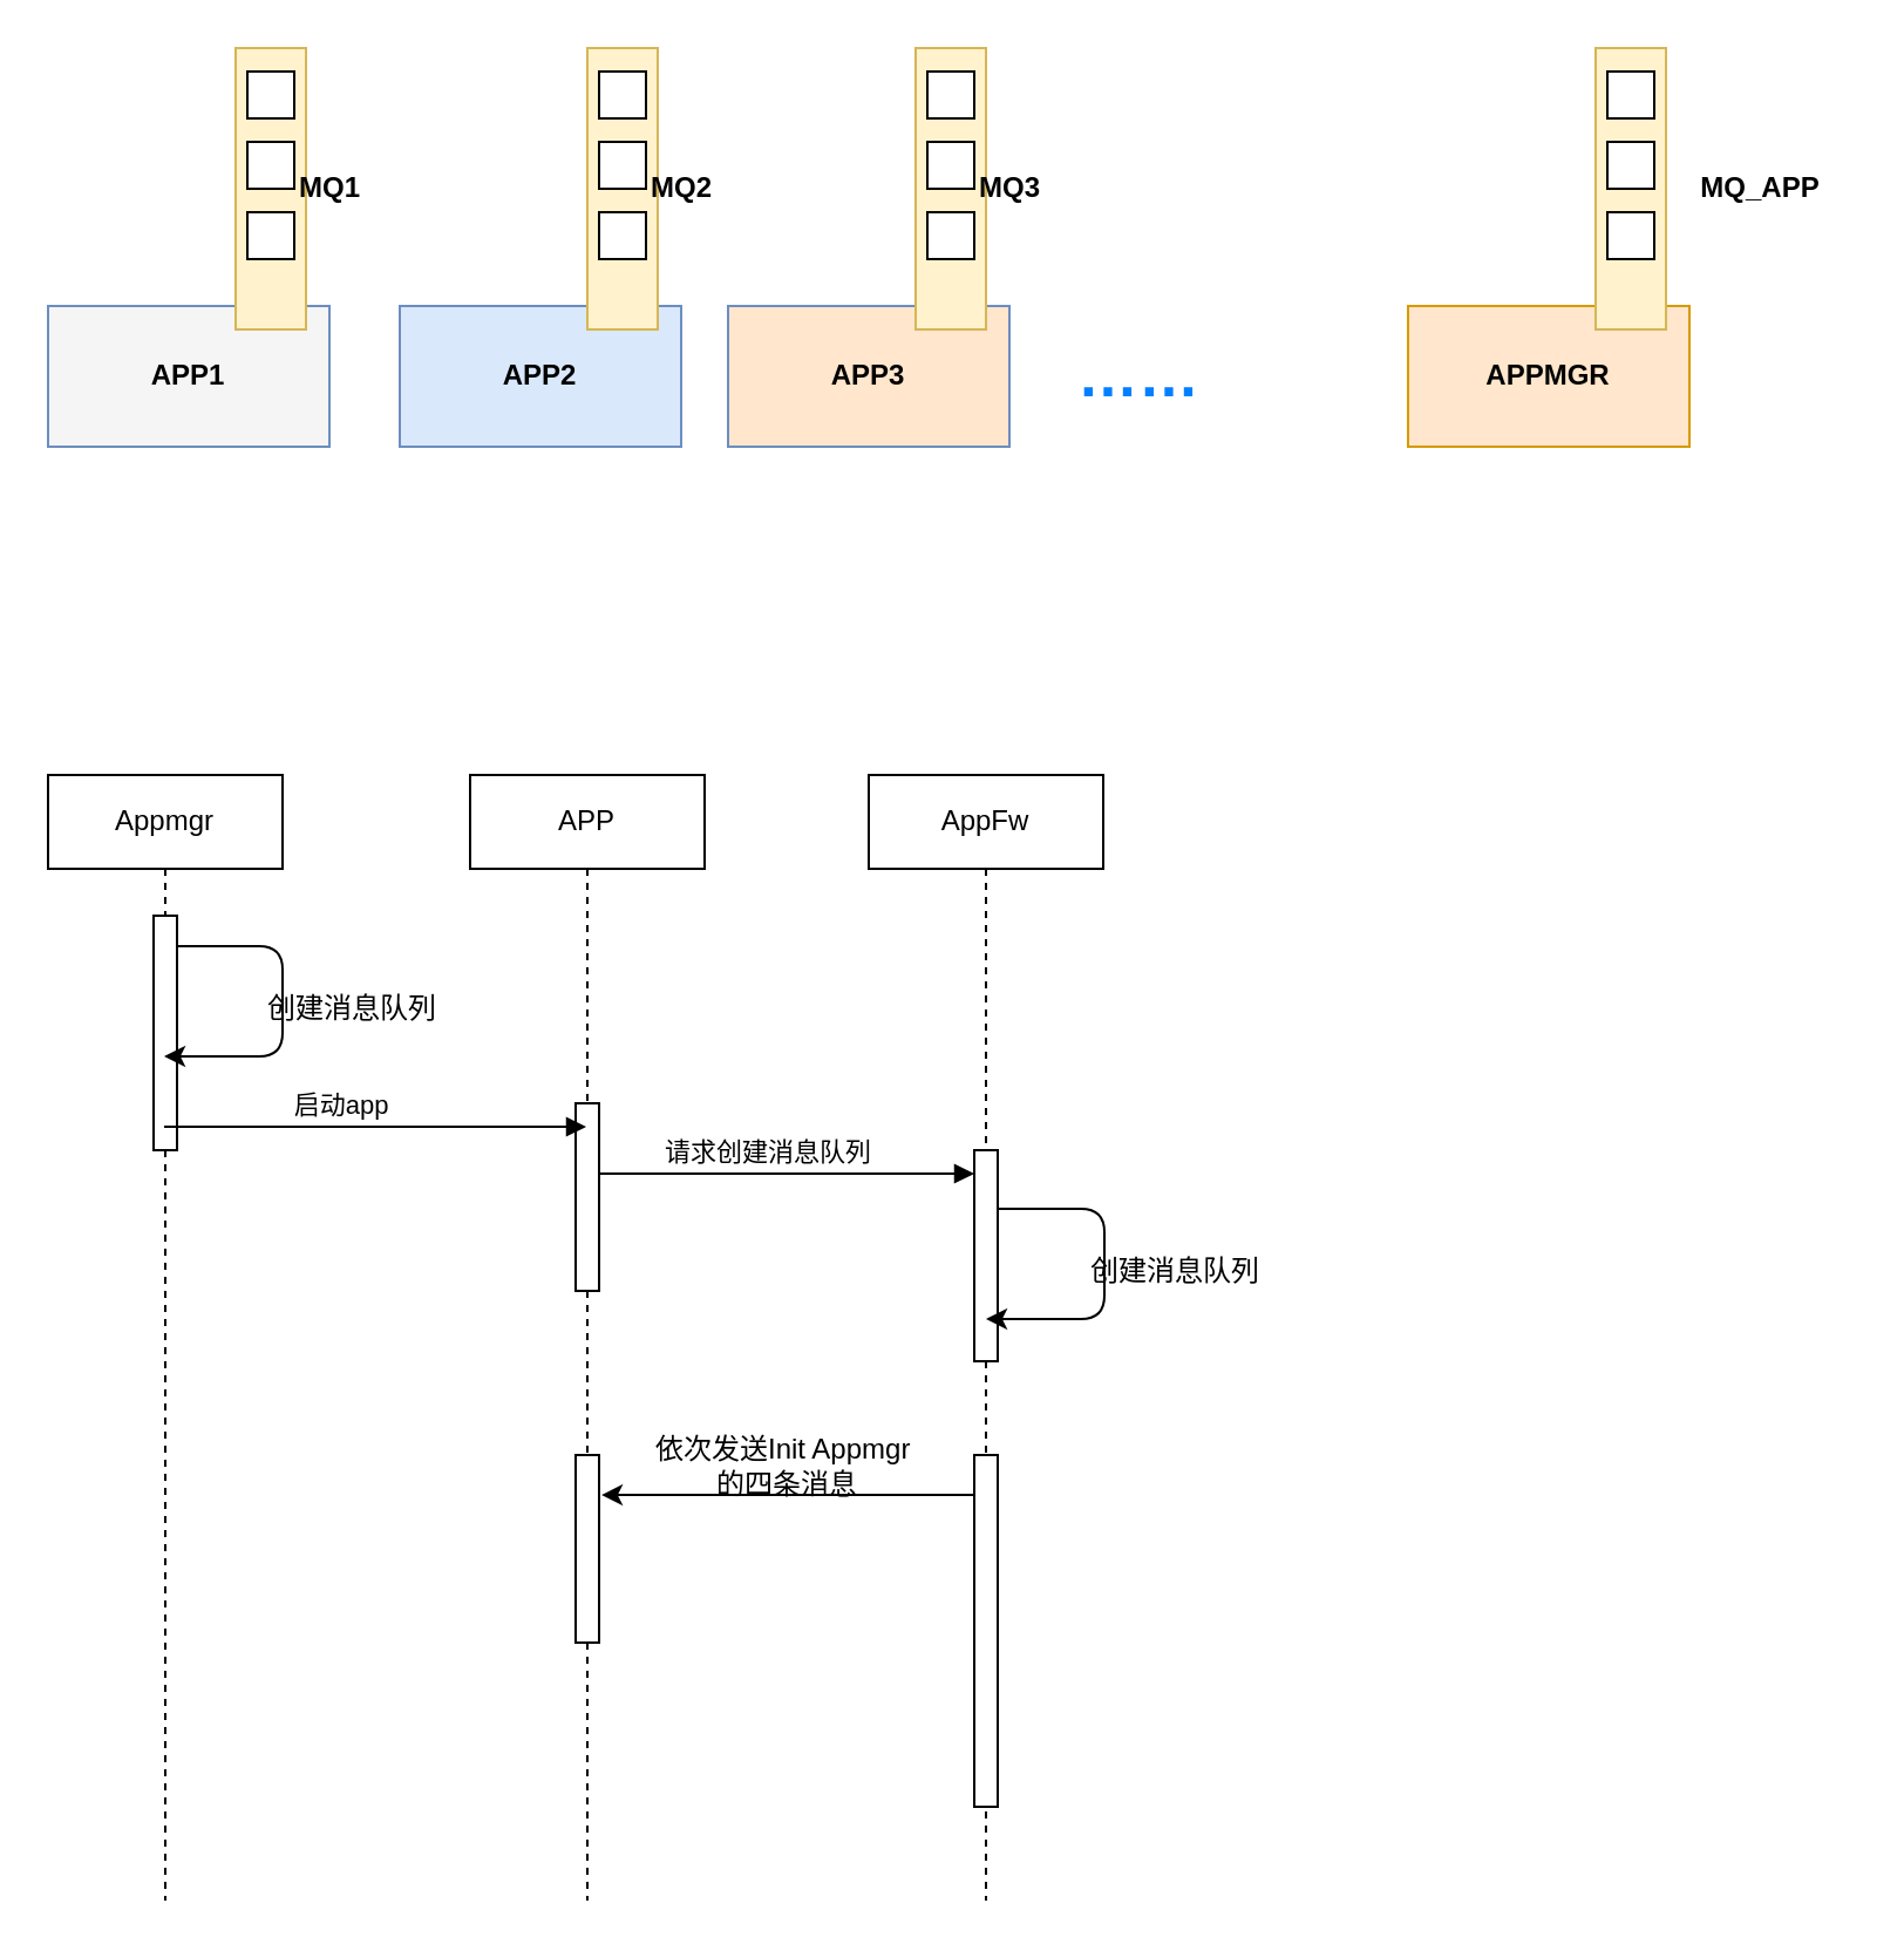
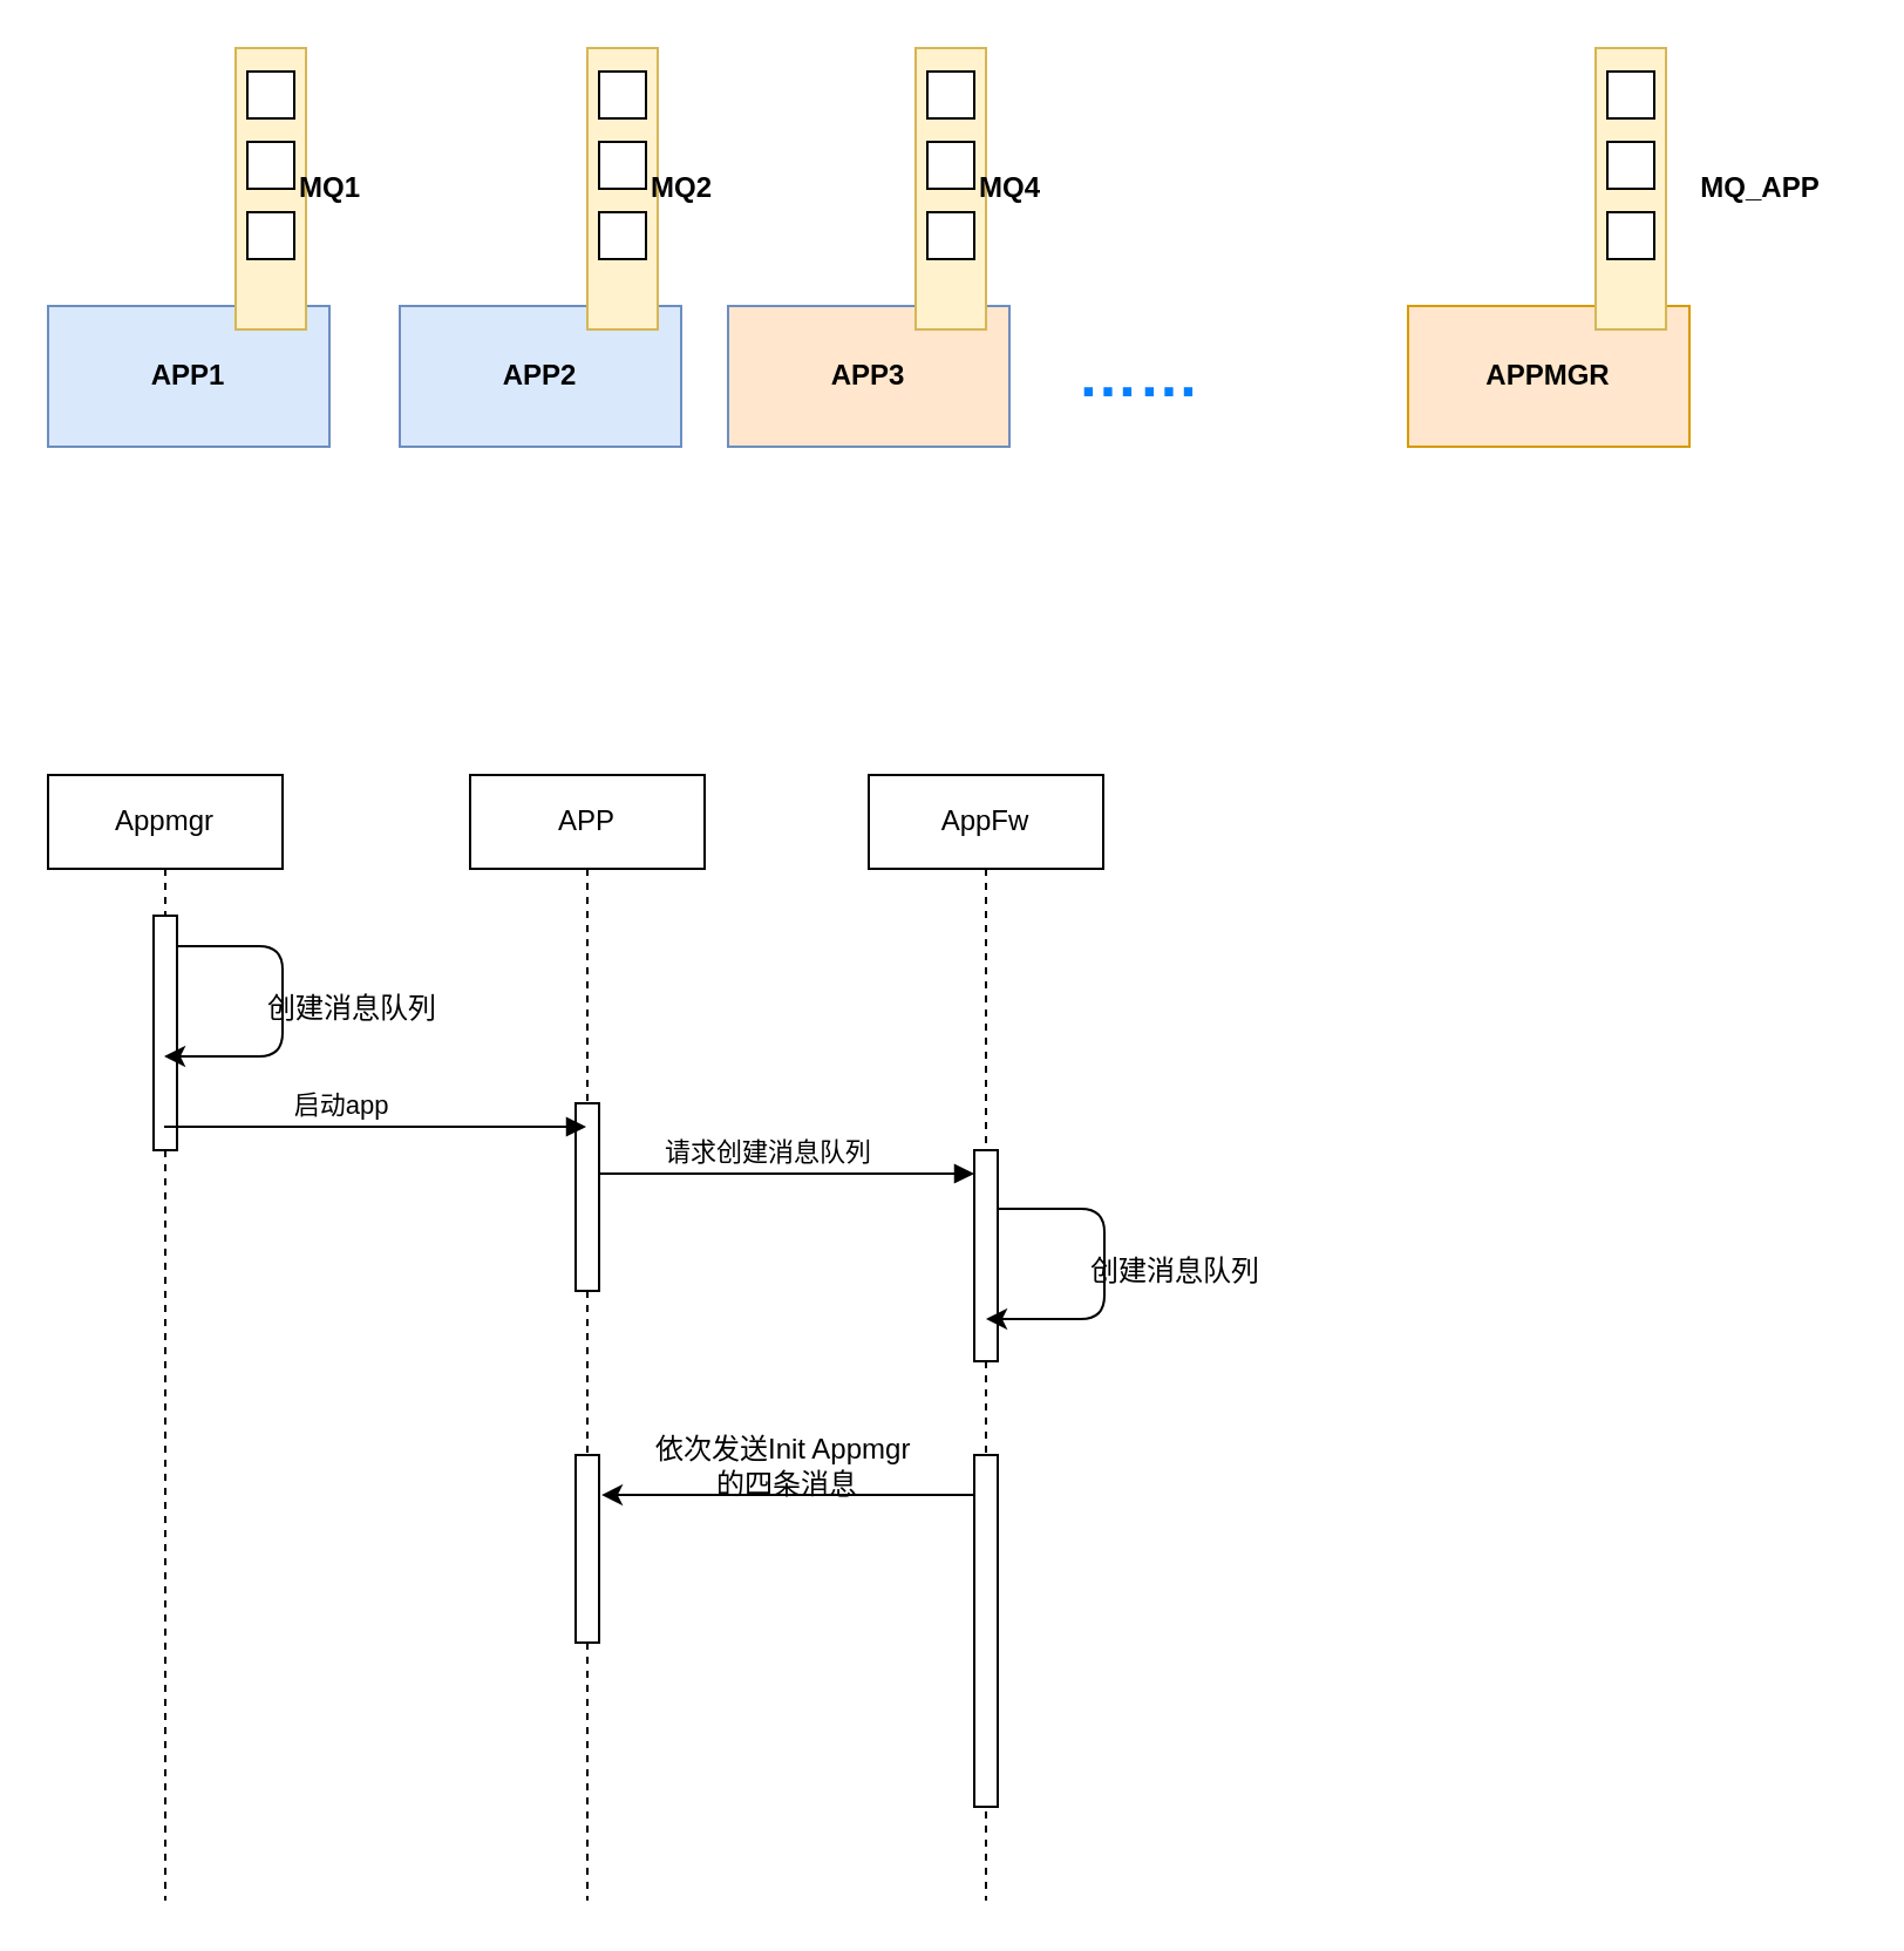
  <mxCell id="0" />
  <mxCell id="1" parent="0" />
- <mxCell id="2" value="&lt;b&gt;APP1&lt;/b&gt;" style="rounded=0;whiteSpace=wrap;html=1;fillColor=#f5f5f5;strokeColor=#6c8ebf;" vertex="1" parent="1"><mxGeometry x="20" y="130" width="120" height="60" as="geometry" /></mxCell>
+ <mxCell id="2" value="&lt;b&gt;APP1&lt;/b&gt;" style="rounded=0;whiteSpace=wrap;html=1;fillColor=#dae8fc;strokeColor=#6c8ebf;" vertex="1" parent="1"><mxGeometry x="20" y="130" width="120" height="60" as="geometry" /></mxCell>
  <mxCell id="3" value="" style="rounded=0;whiteSpace=wrap;html=1;fillColor=#fff2cc;strokeColor=#d6b656;" vertex="1" parent="1"><mxGeometry x="100" y="20" width="30" height="120" as="geometry" /></mxCell>
  <mxCell id="4" value="&lt;b&gt;MQ1&lt;/b&gt;" style="text;html=1;align=center;verticalAlign=middle;resizable=0;points=[];autosize=1;strokeColor=none;" vertex="1" parent="1"><mxGeometry x="120" y="70" width="40" height="20" as="geometry" /></mxCell>
  <mxCell id="5" value="" style="rounded=0;whiteSpace=wrap;html=1;" vertex="1" parent="1"><mxGeometry x="105" y="30" width="20" height="20" as="geometry" /></mxCell>
  <mxCell id="6" value="" style="rounded=0;whiteSpace=wrap;html=1;" vertex="1" parent="1"><mxGeometry x="105" y="60" width="20" height="20" as="geometry" /></mxCell>
  <mxCell id="7" value="" style="rounded=0;whiteSpace=wrap;html=1;" vertex="1" parent="1"><mxGeometry x="105" y="90" width="20" height="20" as="geometry" /></mxCell>
  <mxCell id="8" value="&lt;b&gt;APP2&lt;/b&gt;" style="rounded=0;whiteSpace=wrap;html=1;fillColor=#dae8fc;strokeColor=#6c8ebf;" vertex="1" parent="1"><mxGeometry x="170" y="130" width="120" height="60" as="geometry" /></mxCell>
  <mxCell id="9" value="" style="rounded=0;whiteSpace=wrap;html=1;fillColor=#fff2cc;strokeColor=#d6b656;" vertex="1" parent="1"><mxGeometry x="250" y="20" width="30" height="120" as="geometry" /></mxCell>
  <mxCell id="10" value="&lt;b&gt;MQ2&lt;/b&gt;" style="text;html=1;align=center;verticalAlign=middle;resizable=0;points=[];autosize=1;strokeColor=none;" vertex="1" parent="1"><mxGeometry x="270" y="70" width="40" height="20" as="geometry" /></mxCell>
  <mxCell id="11" value="" style="rounded=0;whiteSpace=wrap;html=1;" vertex="1" parent="1"><mxGeometry x="255" y="30" width="20" height="20" as="geometry" /></mxCell>
  <mxCell id="12" value="" style="rounded=0;whiteSpace=wrap;html=1;" vertex="1" parent="1"><mxGeometry x="255" y="60" width="20" height="20" as="geometry" /></mxCell>
  <mxCell id="13" value="" style="rounded=0;whiteSpace=wrap;html=1;" vertex="1" parent="1"><mxGeometry x="255" y="90" width="20" height="20" as="geometry" /></mxCell>
  <mxCell id="14" value="&lt;b&gt;APP3&lt;/b&gt;" style="rounded=0;whiteSpace=wrap;html=1;fillColor=#ffe6cc;strokeColor=#6c8ebf;" vertex="1" parent="1"><mxGeometry x="310" y="130" width="120" height="60" as="geometry" /></mxCell>
  <mxCell id="15" value="" style="rounded=0;whiteSpace=wrap;html=1;fillColor=#fff2cc;strokeColor=#d6b656;" vertex="1" parent="1"><mxGeometry x="390" y="20" width="30" height="120" as="geometry" /></mxCell>
- <mxCell id="16" value="&lt;b&gt;MQ3&lt;/b&gt;" style="text;html=1;align=center;verticalAlign=middle;resizable=0;points=[];autosize=1;strokeColor=none;" vertex="1" parent="1"><mxGeometry x="410" y="70" width="40" height="20" as="geometry" /></mxCell>
+ <mxCell id="16" value="&lt;b&gt;MQ4&lt;/b&gt;" style="text;html=1;align=center;verticalAlign=middle;resizable=0;points=[];autosize=1;strokeColor=none;" vertex="1" parent="1"><mxGeometry x="410" y="70" width="40" height="20" as="geometry" /></mxCell>
  <mxCell id="17" value="" style="rounded=0;whiteSpace=wrap;html=1;" vertex="1" parent="1"><mxGeometry x="395" y="30" width="20" height="20" as="geometry" /></mxCell>
  <mxCell id="18" value="" style="rounded=0;whiteSpace=wrap;html=1;" vertex="1" parent="1"><mxGeometry x="395" y="60" width="20" height="20" as="geometry" /></mxCell>
  <mxCell id="19" value="" style="rounded=0;whiteSpace=wrap;html=1;" vertex="1" parent="1"><mxGeometry x="395" y="90" width="20" height="20" as="geometry" /></mxCell>
  <mxCell id="20" value="&lt;b&gt;APPMGR&lt;/b&gt;" style="rounded=0;whiteSpace=wrap;html=1;fillColor=#ffe6cc;strokeColor=#d79b00;" vertex="1" parent="1"><mxGeometry x="600" y="130" width="120" height="60" as="geometry" /></mxCell>
  <mxCell id="21" value="" style="rounded=0;whiteSpace=wrap;html=1;fillColor=#fff2cc;strokeColor=#d6b656;" vertex="1" parent="1"><mxGeometry x="680" y="20" width="30" height="120" as="geometry" /></mxCell>
  <mxCell id="22" value="&lt;b&gt;MQ_APP&lt;/b&gt;" style="text;html=1;align=center;verticalAlign=middle;resizable=0;points=[];autosize=1;strokeColor=none;" vertex="1" parent="1"><mxGeometry x="710" y="70" width="80" height="20" as="geometry" /></mxCell>
  <mxCell id="23" value="" style="rounded=0;whiteSpace=wrap;html=1;" vertex="1" parent="1"><mxGeometry x="685" y="30" width="20" height="20" as="geometry" /></mxCell>
  <mxCell id="24" value="" style="rounded=0;whiteSpace=wrap;html=1;" vertex="1" parent="1"><mxGeometry x="685" y="60" width="20" height="20" as="geometry" /></mxCell>
  <mxCell id="25" value="" style="rounded=0;whiteSpace=wrap;html=1;" vertex="1" parent="1"><mxGeometry x="685" y="90" width="20" height="20" as="geometry" /></mxCell>
  <mxCell id="26" value="&lt;b&gt;&lt;font style=&quot;font-size: 26px&quot; color=&quot;#007fff&quot;&gt;……&lt;/font&gt;&lt;/b&gt;" style="text;html=1;align=center;verticalAlign=middle;resizable=0;points=[];autosize=1;strokeColor=none;" vertex="1" parent="1"><mxGeometry x="450" y="150" width="70" height="20" as="geometry" /></mxCell>
  <mxCell id="27" value="APP" style="shape=umlLifeline;perimeter=lifelinePerimeter;whiteSpace=wrap;html=1;container=1;collapsible=0;recursiveResize=0;outlineConnect=0;" vertex="1" parent="1"><mxGeometry x="200" y="330" width="100" height="480" as="geometry" /></mxCell>
  <mxCell id="28" value="" style="html=1;points=[];perimeter=orthogonalPerimeter;" vertex="1" parent="27"><mxGeometry x="45" y="140" width="10" height="80" as="geometry" /></mxCell>
  <mxCell id="29" value="" style="html=1;points=[];perimeter=orthogonalPerimeter;" vertex="1" parent="27"><mxGeometry x="45" y="290" width="10" height="80" as="geometry" /></mxCell>
  <mxCell id="30" value="AppFw" style="shape=umlLifeline;perimeter=lifelinePerimeter;whiteSpace=wrap;html=1;container=1;collapsible=0;recursiveResize=0;outlineConnect=0;" vertex="1" parent="1"><mxGeometry x="370" y="330" width="100" height="480" as="geometry" /></mxCell>
  <mxCell id="31" value="" style="html=1;points=[];perimeter=orthogonalPerimeter;" vertex="1" parent="30"><mxGeometry x="45" y="160" width="10" height="90" as="geometry" /></mxCell>
  <mxCell id="32" value="" style="html=1;points=[];perimeter=orthogonalPerimeter;" vertex="1" parent="30"><mxGeometry x="45" y="290" width="10" height="150" as="geometry" /></mxCell>
  <mxCell id="33" value="Appmgr" style="shape=umlLifeline;perimeter=lifelinePerimeter;whiteSpace=wrap;html=1;container=1;collapsible=0;recursiveResize=0;outlineConnect=0;" vertex="1" parent="1"><mxGeometry x="20" y="330" width="100" height="480" as="geometry" /></mxCell>
  <mxCell id="34" value="" style="html=1;points=[];perimeter=orthogonalPerimeter;" vertex="1" parent="33"><mxGeometry x="45" y="60" width="10" height="100" as="geometry" /></mxCell>
  <mxCell id="35" value="" style="endArrow=classic;html=1;" edge="1" parent="33" target="33"><mxGeometry width="50" height="50" relative="1" as="geometry"><mxPoint x="55" y="73" as="sourcePoint" /><mxPoint x="50" y="99" as="targetPoint" /><Array as="points"><mxPoint x="100" y="73" /><mxPoint x="100" y="120" /></Array></mxGeometry></mxCell>
  <mxCell id="36" value="启动app" style="html=1;verticalAlign=bottom;endArrow=block;" edge="1" parent="1" source="33" target="27"><mxGeometry x="-0.166" width="80" relative="1" as="geometry"><mxPoint x="130" y="520" as="sourcePoint" /><mxPoint x="240" y="414" as="targetPoint" /><Array as="points"><mxPoint x="170" y="480" /></Array><mxPoint as="offset" /></mxGeometry></mxCell>
  <mxCell id="37" value="创建消息队列" style="text;html=1;strokeColor=none;fillColor=none;align=center;verticalAlign=middle;whiteSpace=wrap;rounded=0;" vertex="1" parent="1"><mxGeometry x="110" y="420" width="80" height="20" as="geometry" /></mxCell>
  <mxCell id="38" value="请求创建消息队列" style="html=1;verticalAlign=bottom;endArrow=block;" edge="1" parent="1" target="31"><mxGeometry x="-0.103" width="80" relative="1" as="geometry"><mxPoint x="255" y="500" as="sourcePoint" /><mxPoint x="400" y="500" as="targetPoint" /><mxPoint as="offset" /></mxGeometry></mxCell>
  <mxCell id="39" value="" style="endArrow=classic;html=1;" edge="1" parent="1"><mxGeometry width="50" height="50" relative="1" as="geometry"><mxPoint x="425.5" y="515" as="sourcePoint" /><mxPoint x="420" y="562" as="targetPoint" /><Array as="points"><mxPoint x="470.5" y="515" /><mxPoint x="470.5" y="562" /></Array></mxGeometry></mxCell>
  <mxCell id="40" value="创建消息队列" style="text;html=1;strokeColor=none;fillColor=none;align=center;verticalAlign=middle;whiteSpace=wrap;rounded=0;" vertex="1" parent="1"><mxGeometry x="460.5" y="532" width="80" height="20" as="geometry" /></mxCell>
  <mxCell id="41" value="" style="endArrow=classic;html=1;entryX=1.1;entryY=0.213;entryDx=0;entryDy=0;entryPerimeter=0;" edge="1" parent="1" source="32" target="29"><mxGeometry width="50" height="50" relative="1" as="geometry"><mxPoint x="320" y="620" as="sourcePoint" /><mxPoint x="370" y="570" as="targetPoint" /></mxGeometry></mxCell>
  <mxCell id="42" value="依次发送&lt;span&gt;Init&lt;/span&gt;&lt;span&gt; Appmgr&amp;nbsp;&lt;br&gt;的四条消息&lt;br&gt;&lt;/span&gt;" style="text;html=1;align=center;verticalAlign=middle;resizable=0;points=[];autosize=1;strokeColor=none;" vertex="1" parent="1"><mxGeometry x="270" y="610" width="130" height="30" as="geometry" /></mxCell>
